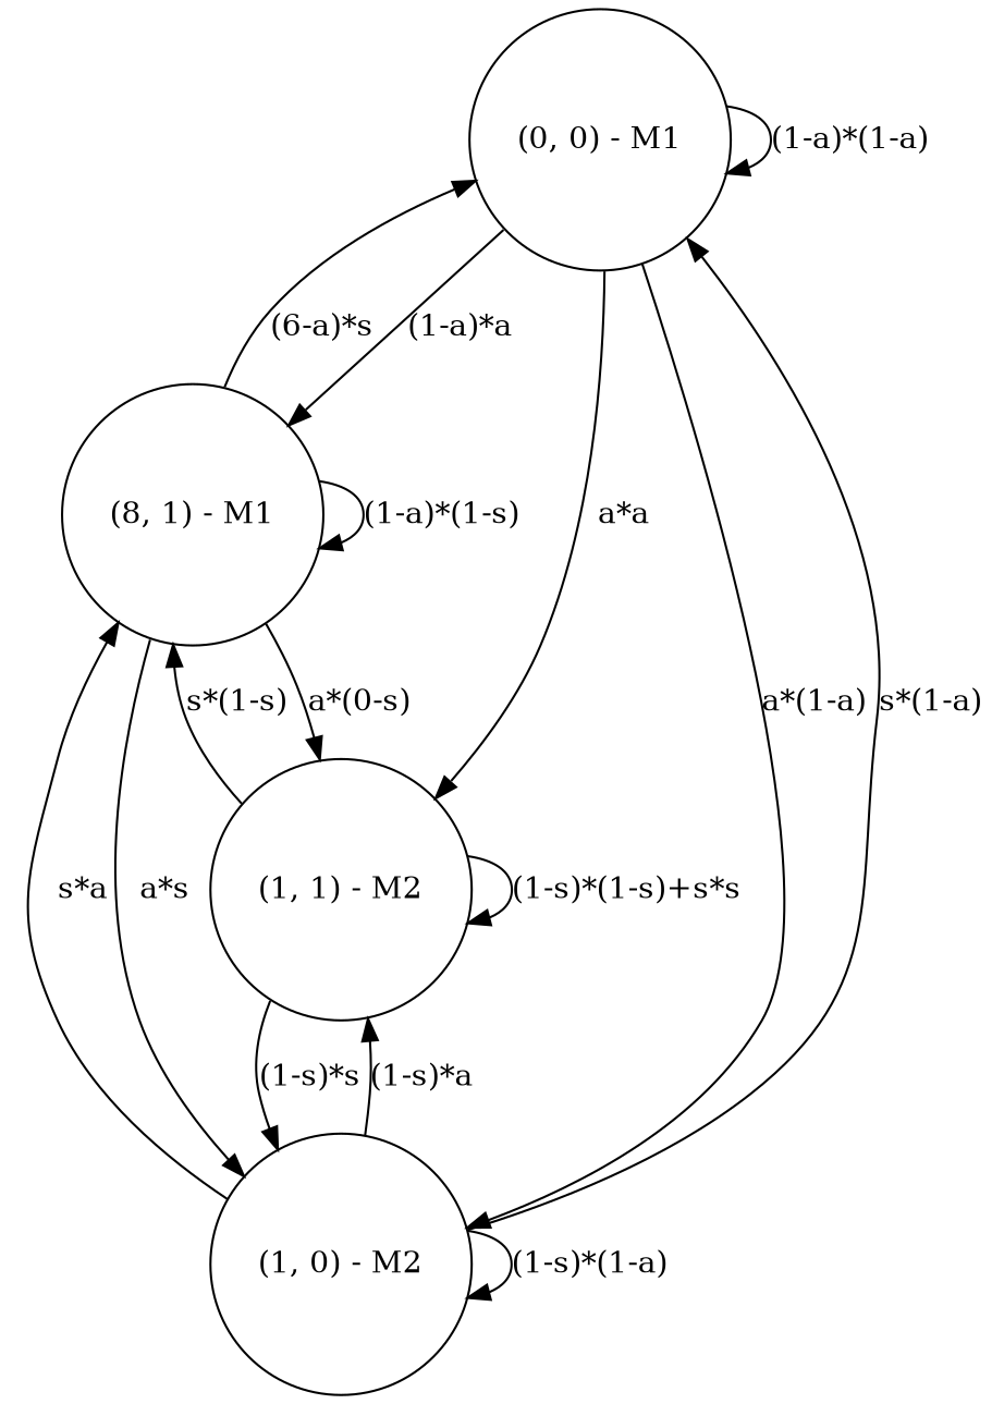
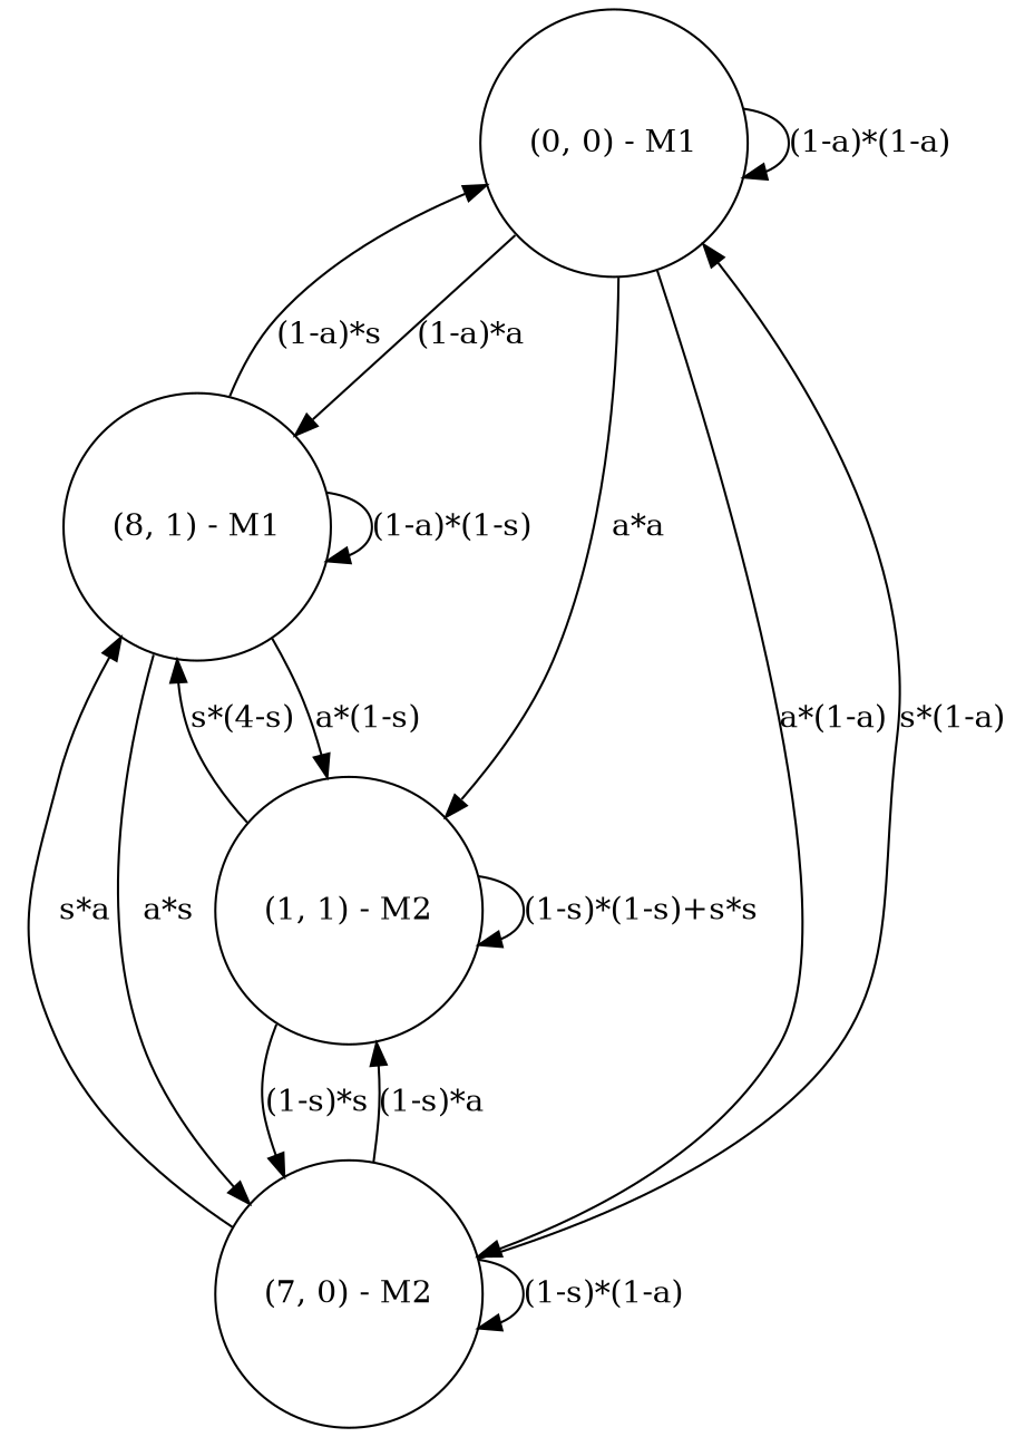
  digraph {
    rankdir=TD
    node [shape=circle]
    n1 [label="(0, 0) - M1"]
    n2 [label="(8, 1) - M1"]
-   n3 [label="(1, 0) - M2"]
+   n3 [label="(7, 0) - M2"]
    n4 [label="(1, 1) - M2"]
    n1 -> n1 [label="(1-a)*(1-a)"]
    n1 -> n2 [label="(1-a)*a"]
    n1 -> n3 [label="a*(1-a)"]
    n1 -> n4 [label="a*a"]
-   n2 -> n1 [label="(6-a)*s"]
+   n2 -> n1 [label="(1-a)*s"]
    n2 -> n2 [label="(1-a)*(1-s)"]
    n2 -> n3 [label="a*s"]
-   n2 -> n4 [label="a*(0-s)"]
+   n2 -> n4 [label="a*(1-s)"]
    n3 -> n1 [label="s*(1-a)"]
    n3 -> n2 [label="s*a"]
    n3 -> n3 [label="(1-s)*(1-a)"]
    n3 -> n4 [label="(1-s)*a"]
-   n4 -> n2 [label="s*(1-s)"]
+   n4 -> n2 [label="s*(4-s)"]
    n4 -> n3 [label="(1-s)*s"]
    n4 -> n4 [label="(1-s)*(1-s)+s*s"]
  }
